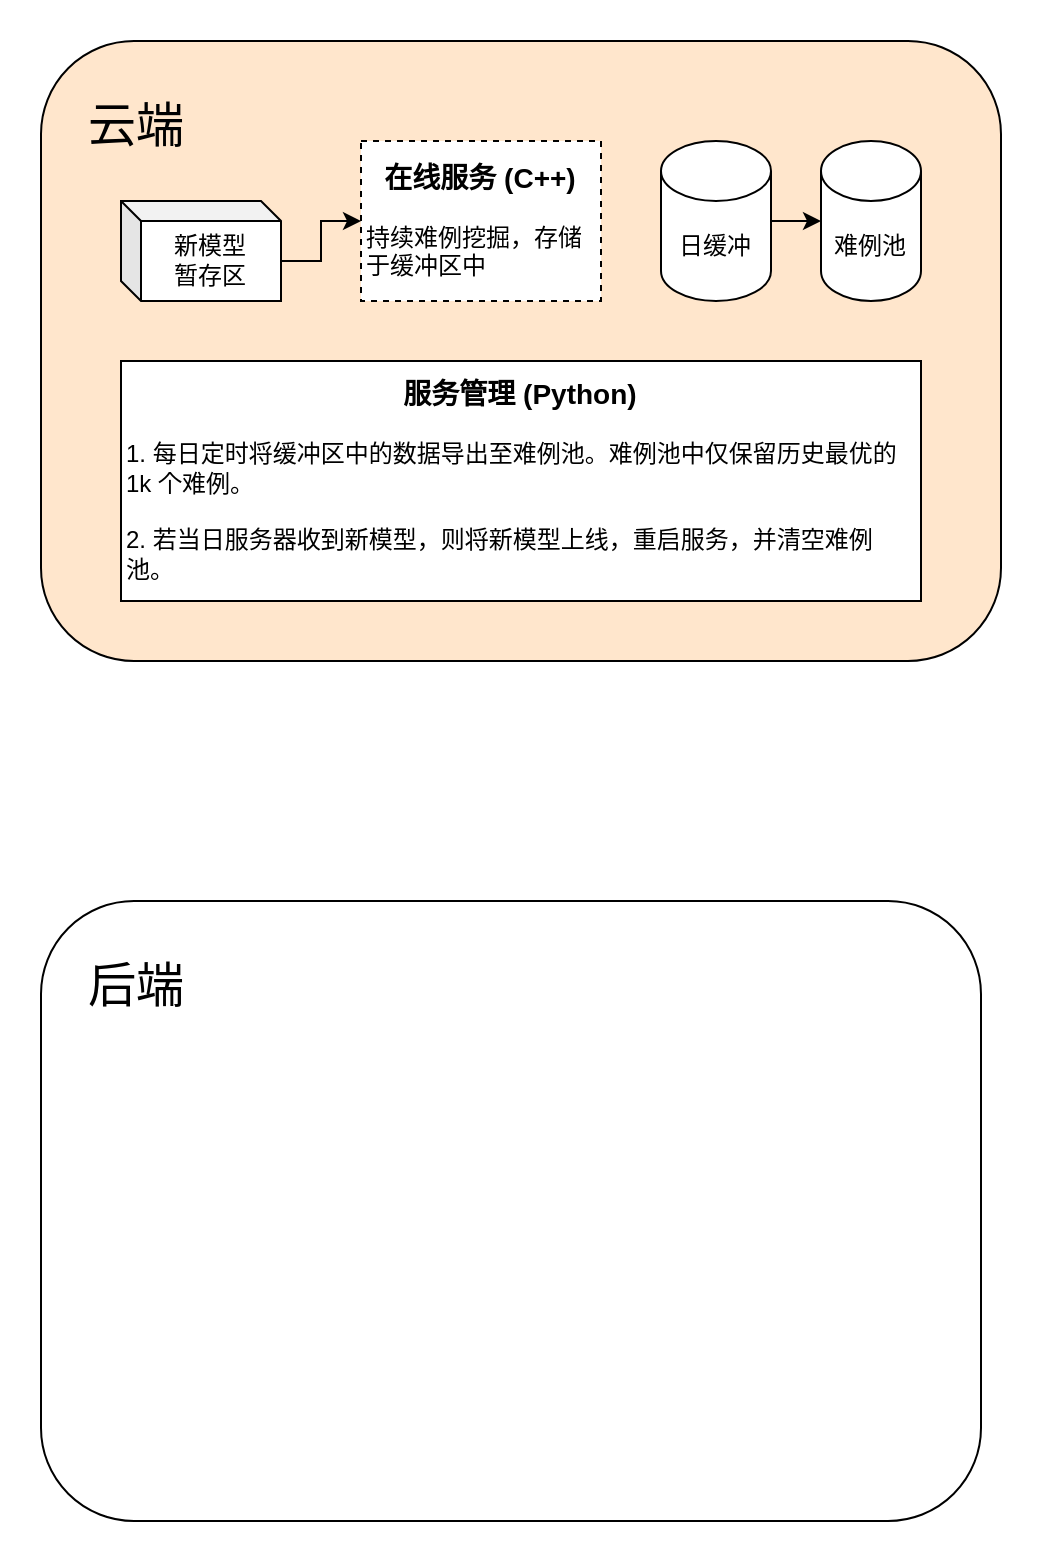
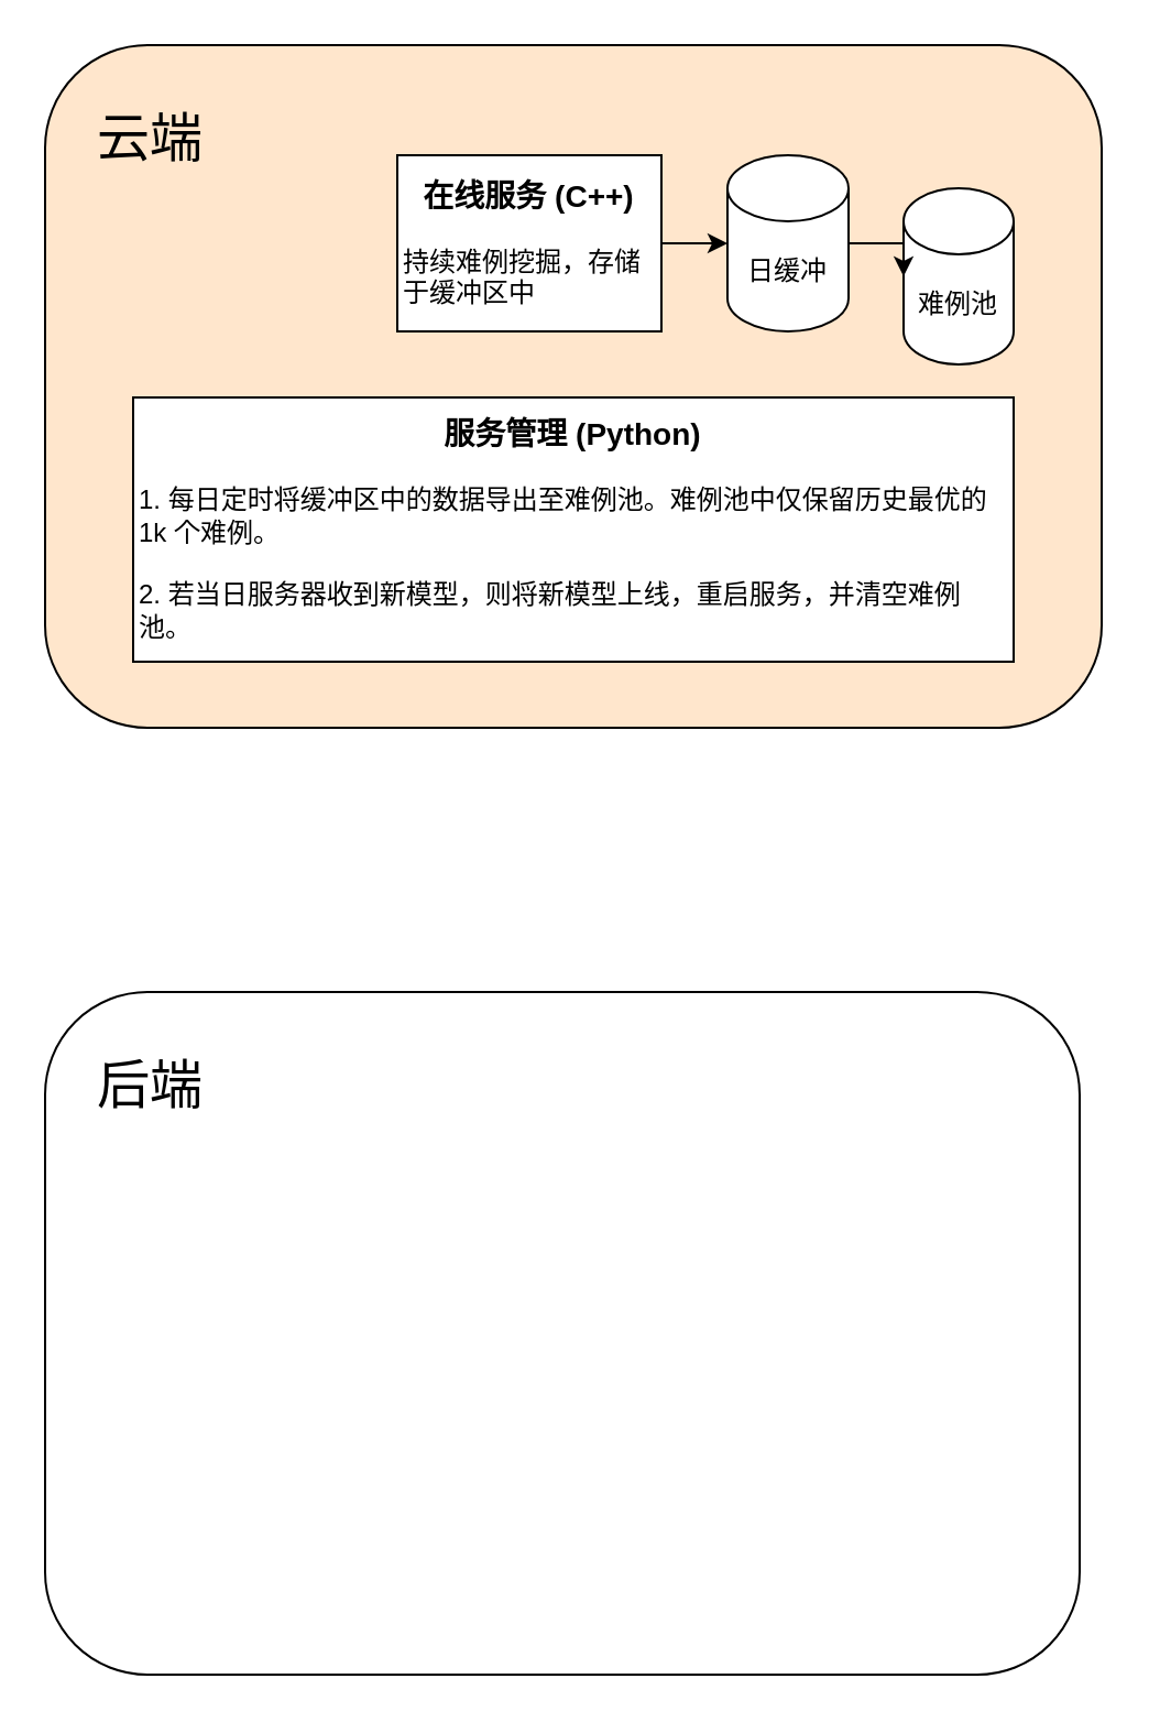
  <mxCell id="0" />
  <mxCell id="1" parent="0" />
  <mxCell id="2" value="云端" style="rounded=1;whiteSpace=wrap;html=1;fontSize=24;verticalAlign=top;align=left;spacing=24;fillColor=#ffe6cc;" vertex="1" parent="1"><mxGeometry x="20" y="20" width="480" height="310" as="geometry" /></mxCell>
- <mxCell id="4" value="&lt;font&gt;&lt;b&gt;&lt;font style=&quot;font-size: 14px&quot;&gt;在线服务 (C++)&lt;/font&gt;&lt;br&gt;&lt;/b&gt;&lt;span style=&quot;font-size: 12px ; font-family: &amp;#34;helvetica&amp;#34;&quot;&gt;&lt;br&gt;&lt;div style=&quot;text-align: left&quot;&gt;&lt;span style=&quot;font-family: &amp;#34;helvetica&amp;#34;&quot;&gt;持续难例挖掘，&lt;/span&gt;&lt;span&gt;存储于缓冲区中&lt;/span&gt;&lt;/div&gt;&lt;/span&gt;&lt;/font&gt;" style="rounded=0;whiteSpace=wrap;html=1;spacingLeft=0;spacingRight=0;spacing=4;dashed=1;" vertex="1" parent="1"><mxGeometry x="180" y="70" width="120" height="80" as="geometry" /></mxCell>
+ <mxCell id="3" style="edgeStyle=orthogonalEdgeStyle;rounded=0;orthogonalLoop=1;jettySize=auto;html=1;exitX=1;exitY=0.5;exitDx=0;exitDy=0;entryX=0;entryY=0.5;entryDx=0;entryDy=0;entryPerimeter=0;fontSize=12;" edge="1" parent="1" source="4" target="8"><mxGeometry relative="1" as="geometry" /></mxCell>
+ <mxCell id="4" value="&lt;font&gt;&lt;b&gt;&lt;font style=&quot;font-size: 14px&quot;&gt;在线服务 (C++)&lt;/font&gt;&lt;br&gt;&lt;/b&gt;&lt;span style=&quot;font-size: 12px ; font-family: &amp;#34;helvetica&amp;#34;&quot;&gt;&lt;br&gt;&lt;div style=&quot;text-align: left&quot;&gt;&lt;span style=&quot;font-family: &amp;#34;helvetica&amp;#34;&quot;&gt;持续难例挖掘，&lt;/span&gt;&lt;span&gt;存储于缓冲区中&lt;/span&gt;&lt;/div&gt;&lt;/span&gt;&lt;/font&gt;" style="rounded=0;whiteSpace=wrap;html=1;spacingLeft=0;spacingRight=0;spacing=4;" vertex="1" parent="1"><mxGeometry x="180" y="70" width="120" height="80" as="geometry" /></mxCell>
  <mxCell id="5" value="&lt;font&gt;&lt;b style=&quot;font-size: 14px&quot;&gt;服务管理 (Python)&lt;br&gt;&lt;/b&gt;&lt;span&gt;&lt;br&gt;&lt;div style=&quot;text-align: left&quot;&gt;&lt;span&gt;1. 每日定时将缓冲区中的数据导出至难例池。难例池中仅保留历史最优的 1k 个难例。&lt;/span&gt;&lt;/div&gt;&lt;div style=&quot;text-align: left&quot;&gt;&lt;span&gt;&lt;br&gt;&lt;/span&gt;&lt;/div&gt;&lt;div style=&quot;text-align: left&quot;&gt;&lt;span&gt;2. 若当日服务器收到新模型，则将新模型上线，重启服务，并清空难例池。&lt;/span&gt;&lt;/div&gt;&lt;/span&gt;&lt;/font&gt;" style="rounded=0;whiteSpace=wrap;html=1;spacing=4;" vertex="1" parent="1"><mxGeometry x="60" y="180" width="400" height="120" as="geometry" /></mxCell>
- <mxCell id="6" value="难例池" style="shape=cylinder3;whiteSpace=wrap;html=1;boundedLbl=1;backgroundOutline=1;size=15;fontSize=12;" vertex="1" parent="1"><mxGeometry x="410" y="70" width="50" height="80" as="geometry" /></mxCell>
+ <mxCell id="6" value="难例池" style="shape=cylinder3;whiteSpace=wrap;html=1;boundedLbl=1;backgroundOutline=1;size=15;fontSize=12;" vertex="1" parent="1"><mxGeometry x="410" y="85" width="50" height="80" as="geometry" /></mxCell>
  <mxCell id="7" style="edgeStyle=orthogonalEdgeStyle;rounded=0;orthogonalLoop=1;jettySize=auto;html=1;exitX=1;exitY=0.5;exitDx=0;exitDy=0;exitPerimeter=0;entryX=0;entryY=0.5;entryDx=0;entryDy=0;entryPerimeter=0;fontSize=12;" edge="1" parent="1" source="8" target="6"><mxGeometry relative="1" as="geometry" /></mxCell>
  <mxCell id="8" value="日缓冲" style="shape=cylinder3;whiteSpace=wrap;html=1;boundedLbl=1;backgroundOutline=1;size=15;fontSize=12;" vertex="1" parent="1"><mxGeometry x="330" y="70" width="55" height="80" as="geometry" /></mxCell>
- <mxCell id="9" style="edgeStyle=orthogonalEdgeStyle;rounded=0;orthogonalLoop=1;jettySize=auto;html=1;exitX=0;exitY=0;exitDx=80;exitDy=30;exitPerimeter=0;fontSize=12;" edge="1" parent="1" source="10" target="4"><mxGeometry relative="1" as="geometry" /></mxCell>
- <mxCell id="10" value="新模型&lt;br&gt;暂存区" style="shape=cube;whiteSpace=wrap;html=1;boundedLbl=1;backgroundOutline=1;darkOpacity=0.05;darkOpacity2=0.1;fontSize=12;size=10;" vertex="1" parent="1"><mxGeometry x="60" y="100" width="80" height="50" as="geometry" /></mxCell>
  <mxCell id="11" value="后端" style="rounded=1;whiteSpace=wrap;html=1;fontSize=24;verticalAlign=top;align=left;spacing=24;" vertex="1" parent="1"><mxGeometry x="20" y="450" width="470" height="310" as="geometry" /></mxCell>
